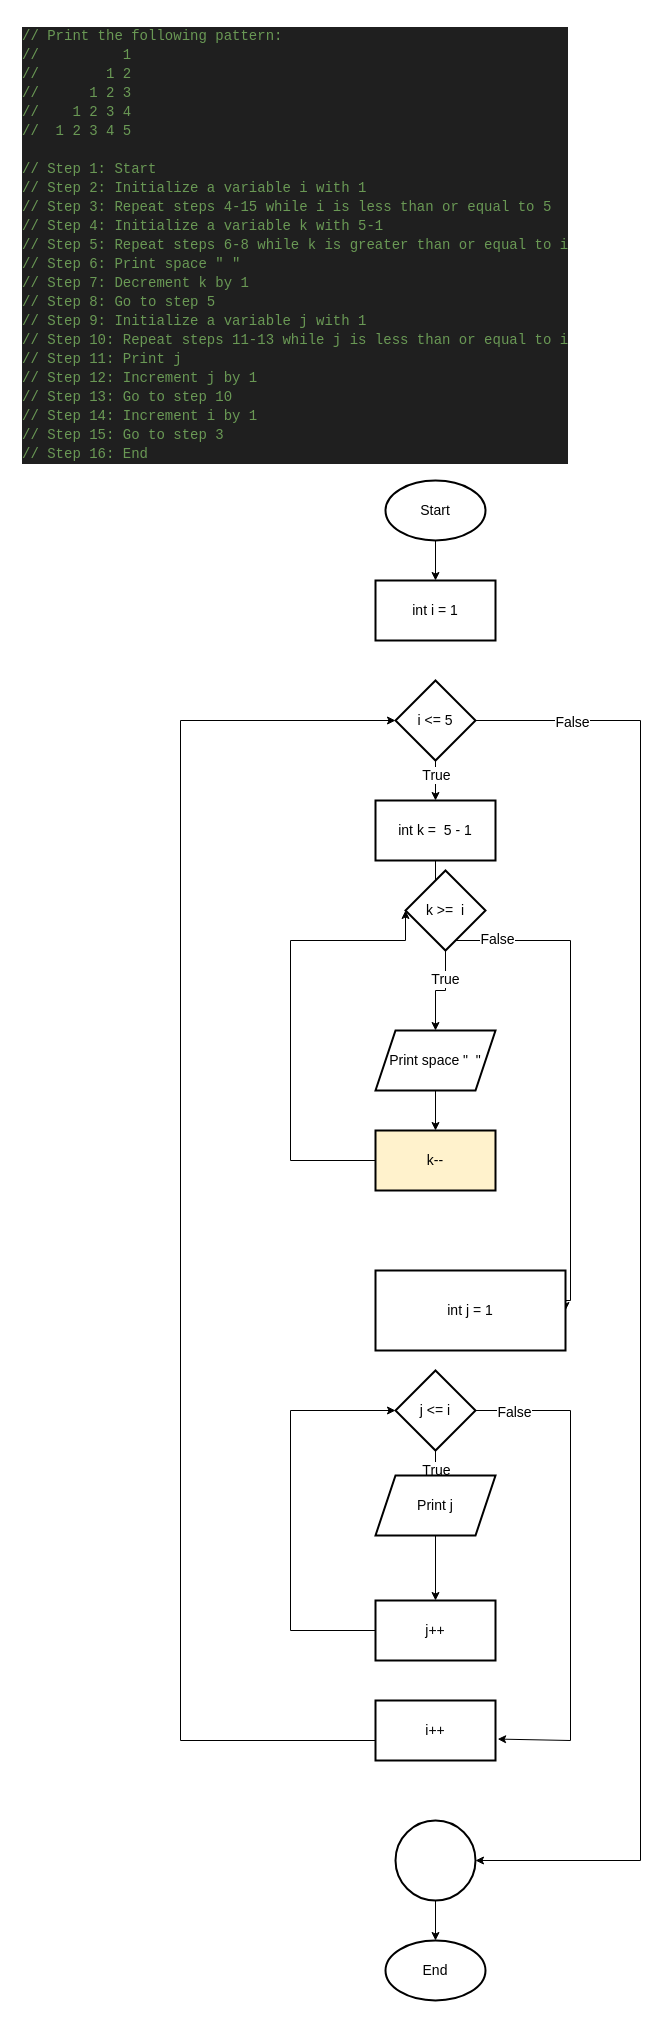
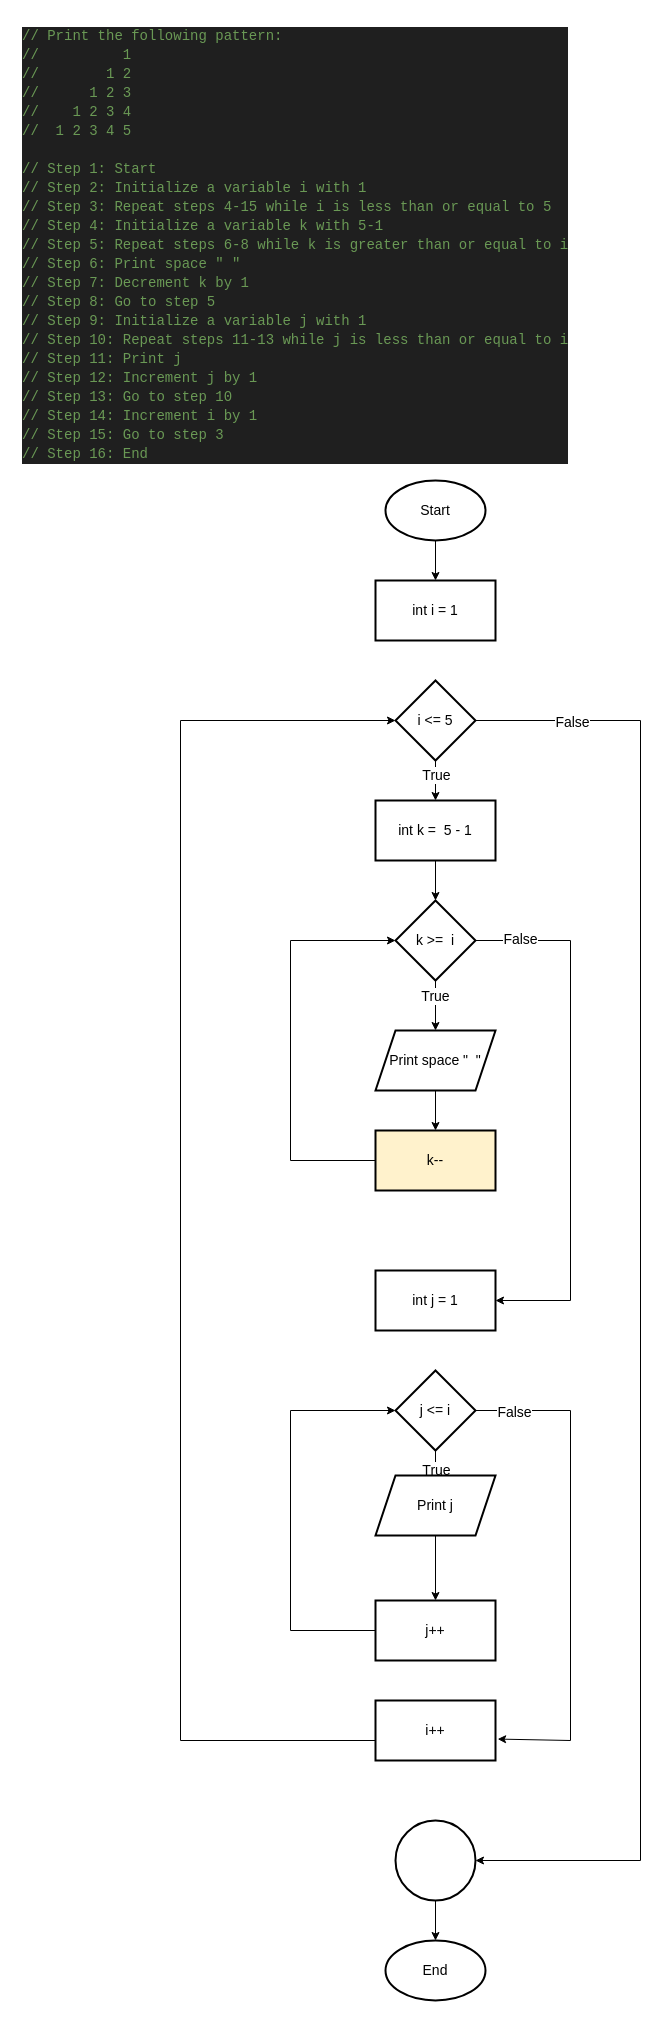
  <mxCell id="0" />
  <mxCell id="1" parent="0" />
  <mxCell id="2" value="" style="edgeStyle=orthogonalEdgeStyle;rounded=0;orthogonalLoop=1;jettySize=auto;html=1;fontSize=14;" edge="1" parent="1" source="3" target="5"><mxGeometry relative="1" as="geometry" /></mxCell>
  <mxCell id="3" value="Start" style="strokeWidth=2;html=1;shape=mxgraph.flowchart.start_1;whiteSpace=wrap;fontSize=14;" vertex="1" parent="1"><mxGeometry x="385" y="480" width="100" height="60" as="geometry" /></mxCell>
  <mxCell id="4" value="End" style="strokeWidth=2;html=1;shape=mxgraph.flowchart.start_1;whiteSpace=wrap;fontSize=14;" vertex="1" parent="1"><mxGeometry x="385" y="1940" width="100" height="60" as="geometry" /></mxCell>
  <mxCell id="5" value="int i = 1" style="whiteSpace=wrap;html=1;strokeWidth=2;fontSize=14;" vertex="1" parent="1"><mxGeometry x="375" y="580" width="120" height="60" as="geometry" /></mxCell>
  <mxCell id="6" value="" style="edgeStyle=orthogonalEdgeStyle;rounded=0;orthogonalLoop=1;jettySize=auto;html=1;fontSize=14;" edge="1" parent="1" source="10" target="12"><mxGeometry relative="1" as="geometry" /></mxCell>
  <mxCell id="7" value="True" style="edgeLabel;html=1;align=center;verticalAlign=middle;resizable=0;points=[];fontSize=14;" vertex="1" connectable="0" parent="6"><mxGeometry x="-0.29" relative="1" as="geometry"><mxPoint as="offset" /></mxGeometry></mxCell>
  <mxCell id="8" value="" style="edgeStyle=orthogonalEdgeStyle;rounded=0;orthogonalLoop=1;jettySize=auto;html=1;fontSize=14;" edge="1" parent="1" source="10" target="22"><mxGeometry relative="1" as="geometry"><Array as="points"><mxPoint x="640" y="720" /><mxPoint x="640" y="1860" /></Array></mxGeometry></mxCell>
  <mxCell id="9" value="False" style="edgeLabel;html=1;align=center;verticalAlign=middle;resizable=0;points=[];fontSize=14;" vertex="1" connectable="0" parent="8"><mxGeometry x="-0.869" y="-1" relative="1" as="geometry"><mxPoint as="offset" /></mxGeometry></mxCell>
  <mxCell id="10" value="i &amp;lt;= 5" style="rhombus;whiteSpace=wrap;html=1;strokeWidth=2;fontSize=14;" vertex="1" parent="1"><mxGeometry x="395" y="680" width="80" height="80" as="geometry" /></mxCell>
  <mxCell id="11" value="" style="edgeStyle=orthogonalEdgeStyle;rounded=0;orthogonalLoop=1;jettySize=auto;html=1;fontSize=14;" edge="1" parent="1" source="12" target="17"><mxGeometry relative="1" as="geometry" /></mxCell>
  <mxCell id="12" value="int k =&amp;nbsp; 5 - 1" style="whiteSpace=wrap;html=1;strokeWidth=2;fontSize=14;" vertex="1" parent="1"><mxGeometry x="375" y="800" width="120" height="60" as="geometry" /></mxCell>
  <mxCell id="13" value="" style="edgeStyle=orthogonalEdgeStyle;rounded=0;orthogonalLoop=1;jettySize=auto;html=1;fontSize=14;entryX=1;entryY=0.5;entryDx=0;entryDy=0;" edge="1" parent="1" source="17" target="20"><mxGeometry relative="1" as="geometry"><Array as="points"><mxPoint x="570" y="940" /><mxPoint x="570" y="1300" /></Array><mxPoint x="570" y="1300" as="targetPoint" /></mxGeometry></mxCell>
  <mxCell id="14" value="False" style="edgeLabel;html=1;align=center;verticalAlign=middle;resizable=0;points=[];fontSize=14;" vertex="1" connectable="0" parent="13"><mxGeometry x="-0.833" y="2" relative="1" as="geometry"><mxPoint as="offset" /></mxGeometry></mxCell>
  <mxCell id="15" value="" style="edgeStyle=orthogonalEdgeStyle;rounded=0;orthogonalLoop=1;jettySize=auto;html=1;fontSize=14;" edge="1" parent="1" source="17" target="25"><mxGeometry relative="1" as="geometry" /></mxCell>
  <mxCell id="16" value="True" style="edgeLabel;html=1;align=center;verticalAlign=middle;resizable=0;points=[];fontSize=14;" vertex="1" connectable="0" parent="15"><mxGeometry x="-0.384" y="-1" relative="1" as="geometry"><mxPoint as="offset" /></mxGeometry></mxCell>
- <mxCell id="17" value="k &amp;gt;=&amp;nbsp; i" style="rhombus;whiteSpace=wrap;html=1;strokeWidth=2;fontSize=14;" vertex="1" parent="1"><mxGeometry x="405" y="870" width="80" height="80" as="geometry" /></mxCell>
+ <mxCell id="17" value="k &amp;gt;=&amp;nbsp; i" style="rhombus;whiteSpace=wrap;html=1;strokeWidth=2;fontSize=14;" vertex="1" parent="1"><mxGeometry x="395" y="900" width="80" height="80" as="geometry" /></mxCell>
  <mxCell id="18" value="" style="edgeStyle=orthogonalEdgeStyle;rounded=0;orthogonalLoop=1;jettySize=auto;html=1;fontSize=14;entryX=0;entryY=0.5;entryDx=0;entryDy=0;exitX=0;exitY=0.5;exitDx=0;exitDy=0;" edge="1" parent="1" target="17" source="26"><mxGeometry relative="1" as="geometry"><mxPoint x="370" y="1160" as="sourcePoint" /><mxPoint x="390" y="940" as="targetPoint" /><Array as="points"><mxPoint x="290" y="1160" /><mxPoint x="290" y="940" /></Array></mxGeometry></mxCell>
  <mxCell id="19" value="" style="edgeStyle=orthogonalEdgeStyle;rounded=0;orthogonalLoop=1;jettySize=auto;html=1;fontSize=14;exitX=0;exitY=0.75;exitDx=0;exitDy=0;" edge="1" parent="1" target="10" source="34"><mxGeometry relative="1" as="geometry"><mxPoint x="375" y="1290" as="sourcePoint" /><mxPoint x="390" y="720" as="targetPoint" /><Array as="points"><mxPoint x="375" y="1740" /><mxPoint x="180" y="1740" /><mxPoint x="180" y="720" /></Array></mxGeometry></mxCell>
- <mxCell id="20" value="int j = 1" style="whiteSpace=wrap;html=1;strokeWidth=2;fontSize=14;" vertex="1" parent="1"><mxGeometry x="375" y="1270" width="190" height="80" as="geometry" /></mxCell>
+ <mxCell id="20" value="int j = 1" style="whiteSpace=wrap;html=1;strokeWidth=2;fontSize=14;" vertex="1" parent="1"><mxGeometry x="375" y="1270" width="120" height="60" as="geometry" /></mxCell>
  <mxCell id="21" value="" style="edgeStyle=orthogonalEdgeStyle;rounded=0;orthogonalLoop=1;jettySize=auto;html=1;fontSize=14;" edge="1" parent="1" source="22" target="4"><mxGeometry relative="1" as="geometry" /></mxCell>
  <mxCell id="22" value="" style="ellipse;whiteSpace=wrap;html=1;strokeWidth=2;fontSize=14;" vertex="1" parent="1"><mxGeometry x="395" y="1820" width="80" height="80" as="geometry" /></mxCell>
  <mxCell id="23" value="&lt;div style=&quot;color: rgb(204, 204, 204); background-color: rgb(31, 31, 31); font-family: Consolas, &amp;quot;Courier New&amp;quot;, monospace; font-weight: normal; line-height: 19px; white-space: pre;&quot;&gt;&lt;div&gt;&lt;span style=&quot;color: #6a9955;&quot;&gt;// Print the following pattern:&lt;/span&gt;&lt;/div&gt;&lt;div&gt;&lt;span style=&quot;color: #6a9955;&quot;&gt;// &amp;nbsp; &amp;nbsp; &amp;nbsp; &amp;nbsp; &amp;nbsp;1&lt;/span&gt;&lt;/div&gt;&lt;div&gt;&lt;span style=&quot;color: #6a9955;&quot;&gt;// &amp;nbsp; &amp;nbsp; &amp;nbsp; &amp;nbsp;1 2&lt;/span&gt;&lt;/div&gt;&lt;div&gt;&lt;span style=&quot;color: #6a9955;&quot;&gt;// &amp;nbsp; &amp;nbsp; &amp;nbsp;1 2 3&lt;/span&gt;&lt;/div&gt;&lt;div&gt;&lt;span style=&quot;color: #6a9955;&quot;&gt;// &amp;nbsp; &amp;nbsp;1 2 3 4&lt;/span&gt;&lt;/div&gt;&lt;div&gt;&lt;span style=&quot;color: #6a9955;&quot;&gt;// &amp;nbsp;1 2 3 4 5&lt;/span&gt;&lt;/div&gt;&lt;br&gt;&lt;div&gt;&lt;span style=&quot;color: #6a9955;&quot;&gt;// Step 1: Start&lt;/span&gt;&lt;/div&gt;&lt;div&gt;&lt;span style=&quot;color: #6a9955;&quot;&gt;// Step 2: Initialize a variable i with 1&lt;/span&gt;&lt;/div&gt;&lt;div&gt;&lt;span style=&quot;color: #6a9955;&quot;&gt;// Step 3: Repeat steps 4-15 while i is less than or equal to 5&lt;/span&gt;&lt;/div&gt;&lt;div&gt;&lt;span style=&quot;color: #6a9955;&quot;&gt;// Step 4: Initialize a variable k with 5-1&lt;/span&gt;&lt;/div&gt;&lt;div&gt;&lt;span style=&quot;color: #6a9955;&quot;&gt;// Step 5: Repeat steps 6-8 while k is greater than or equal to i&lt;/span&gt;&lt;/div&gt;&lt;div&gt;&lt;span style=&quot;color: #6a9955;&quot;&gt;// Step 6: Print space &quot; &quot;&lt;/span&gt;&lt;/div&gt;&lt;div&gt;&lt;span style=&quot;color: #6a9955;&quot;&gt;// Step 7: Decrement k by 1&lt;/span&gt;&lt;/div&gt;&lt;div&gt;&lt;span style=&quot;color: #6a9955;&quot;&gt;// Step 8: Go to step 5&lt;/span&gt;&lt;/div&gt;&lt;div&gt;&lt;span style=&quot;color: #6a9955;&quot;&gt;// Step 9: Initialize a variable j with 1&lt;/span&gt;&lt;/div&gt;&lt;div&gt;&lt;span style=&quot;color: #6a9955;&quot;&gt;// Step 10: Repeat steps 11-13 while j is less than or equal to i&lt;/span&gt;&lt;/div&gt;&lt;div&gt;&lt;span style=&quot;color: #6a9955;&quot;&gt;// Step 11: Print j&lt;/span&gt;&lt;/div&gt;&lt;div&gt;&lt;span style=&quot;color: #6a9955;&quot;&gt;// Step 12: Increment j by 1&lt;/span&gt;&lt;/div&gt;&lt;div&gt;&lt;span style=&quot;color: #6a9955;&quot;&gt;// Step 13: Go to step 10&lt;/span&gt;&lt;/div&gt;&lt;div&gt;&lt;span style=&quot;color: #6a9955;&quot;&gt;// Step 14: Increment i by 1&lt;/span&gt;&lt;/div&gt;&lt;div&gt;&lt;span style=&quot;color: #6a9955;&quot;&gt;// Step 15: Go to step 3&lt;/span&gt;&lt;/div&gt;&lt;div&gt;&lt;span style=&quot;color: #6a9955;&quot;&gt;// Step 16: End&lt;/span&gt;&lt;/div&gt;&lt;/div&gt;" style="text;whiteSpace=wrap;html=1;fontSize=14;" vertex="1" parent="1"><mxGeometry x="20" width="530" height="460" as="geometry" y="20" /></mxCell>
  <mxCell id="24" value="" style="edgeStyle=orthogonalEdgeStyle;rounded=0;orthogonalLoop=1;jettySize=auto;html=1;fontSize=14;" edge="1" parent="1" source="25" target="26"><mxGeometry relative="1" as="geometry" /></mxCell>
  <mxCell id="25" value="Print space &quot;&amp;nbsp; &quot;" style="shape=parallelogram;perimeter=parallelogramPerimeter;whiteSpace=wrap;html=1;fixedSize=1;fontSize=14;strokeWidth=2;" vertex="1" parent="1"><mxGeometry x="375" y="1030" width="120" height="60" as="geometry" /></mxCell>
  <mxCell id="26" value="k--" style="whiteSpace=wrap;html=1;fontSize=14;strokeWidth=2;fillColor=#fff2cc;" vertex="1" parent="1"><mxGeometry x="375" y="1130" width="120" height="60" as="geometry" /></mxCell>
  <mxCell id="27" value="" style="edgeStyle=orthogonalEdgeStyle;rounded=0;orthogonalLoop=1;jettySize=auto;html=1;fontSize=14;" edge="1" parent="1" source="29" target="31"><mxGeometry relative="1" as="geometry" /></mxCell>
  <mxCell id="28" value="True" style="edgeLabel;html=1;align=center;verticalAlign=middle;resizable=0;points=[];fontSize=14;" vertex="1" connectable="0" parent="27"><mxGeometry x="-0.23" relative="1" as="geometry"><mxPoint as="offset" /></mxGeometry></mxCell>
  <mxCell id="29" value="j &amp;lt;= i" style="rhombus;whiteSpace=wrap;html=1;fontSize=14;strokeWidth=2;" vertex="1" parent="1"><mxGeometry x="395" y="1370" width="80" height="80" as="geometry" /></mxCell>
  <mxCell id="30" value="" style="edgeStyle=orthogonalEdgeStyle;rounded=0;orthogonalLoop=1;jettySize=auto;html=1;fontSize=14;" edge="1" parent="1" source="31" target="33"><mxGeometry relative="1" as="geometry" /></mxCell>
  <mxCell id="31" value="Print j" style="shape=parallelogram;perimeter=parallelogramPerimeter;whiteSpace=wrap;html=1;fixedSize=1;fontSize=14;strokeWidth=2;" vertex="1" parent="1"><mxGeometry x="375" y="1475" width="120" height="60" as="geometry" /></mxCell>
  <mxCell id="32" value="" style="edgeStyle=orthogonalEdgeStyle;rounded=0;orthogonalLoop=1;jettySize=auto;html=1;entryX=0;entryY=0.5;entryDx=0;entryDy=0;fontSize=14;" edge="1" parent="1" source="33" target="29"><mxGeometry relative="1" as="geometry"><mxPoint x="390" y="1410" as="targetPoint" /><Array as="points"><mxPoint x="290" y="1630" /><mxPoint x="290" y="1410" /></Array></mxGeometry></mxCell>
  <mxCell id="33" value="j++" style="whiteSpace=wrap;html=1;fontSize=14;strokeWidth=2;" vertex="1" parent="1"><mxGeometry x="375" y="1600" width="120" height="60" as="geometry" /></mxCell>
  <mxCell id="34" value="i++" style="whiteSpace=wrap;html=1;fontSize=14;strokeWidth=2;" vertex="1" parent="1"><mxGeometry x="375" y="1700" width="120" height="60" as="geometry" /></mxCell>
  <mxCell id="35" value="" style="endArrow=classic;html=1;rounded=0;entryX=1.018;entryY=0.643;entryDx=0;entryDy=0;entryPerimeter=0;exitX=1;exitY=0.5;exitDx=0;exitDy=0;fontSize=14;" edge="1" parent="1" source="29" target="34"><mxGeometry width="50" height="50" relative="1" as="geometry"><mxPoint x="480" y="1410" as="sourcePoint" /><mxPoint x="500" y="1740" as="targetPoint" /><Array as="points"><mxPoint x="570" y="1410" /><mxPoint x="570" y="1740" /></Array></mxGeometry></mxCell>
  <mxCell id="36" value="False" style="edgeLabel;html=1;align=center;verticalAlign=middle;resizable=0;points=[];fontSize=14;" vertex="1" connectable="0" parent="35"><mxGeometry x="-0.847" y="-1" relative="1" as="geometry"><mxPoint as="offset" /></mxGeometry></mxCell>
